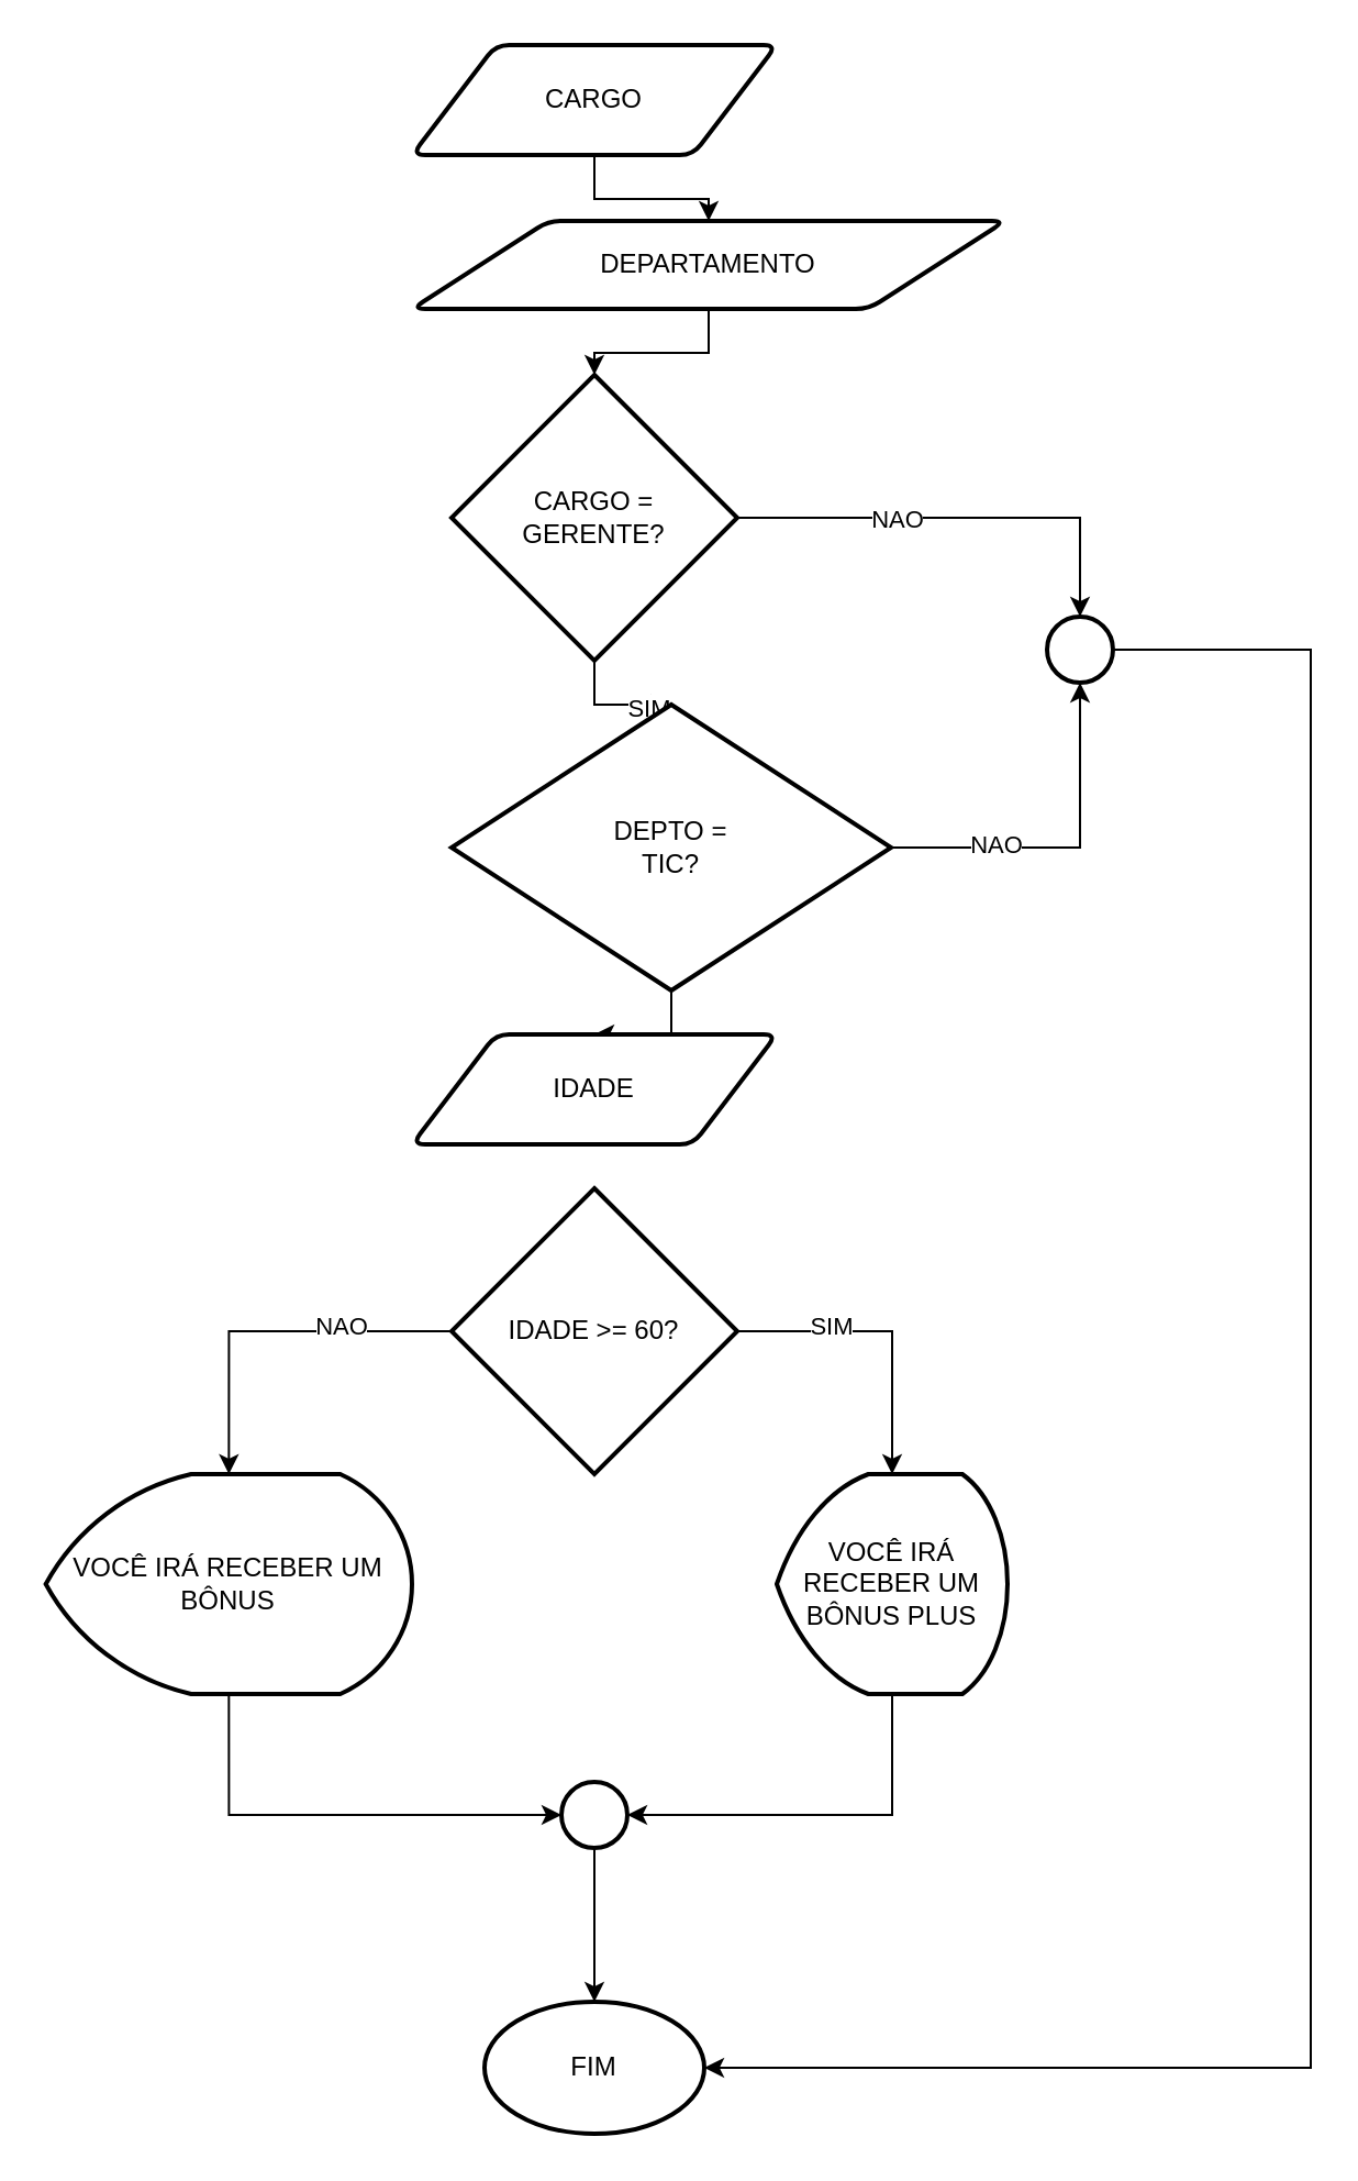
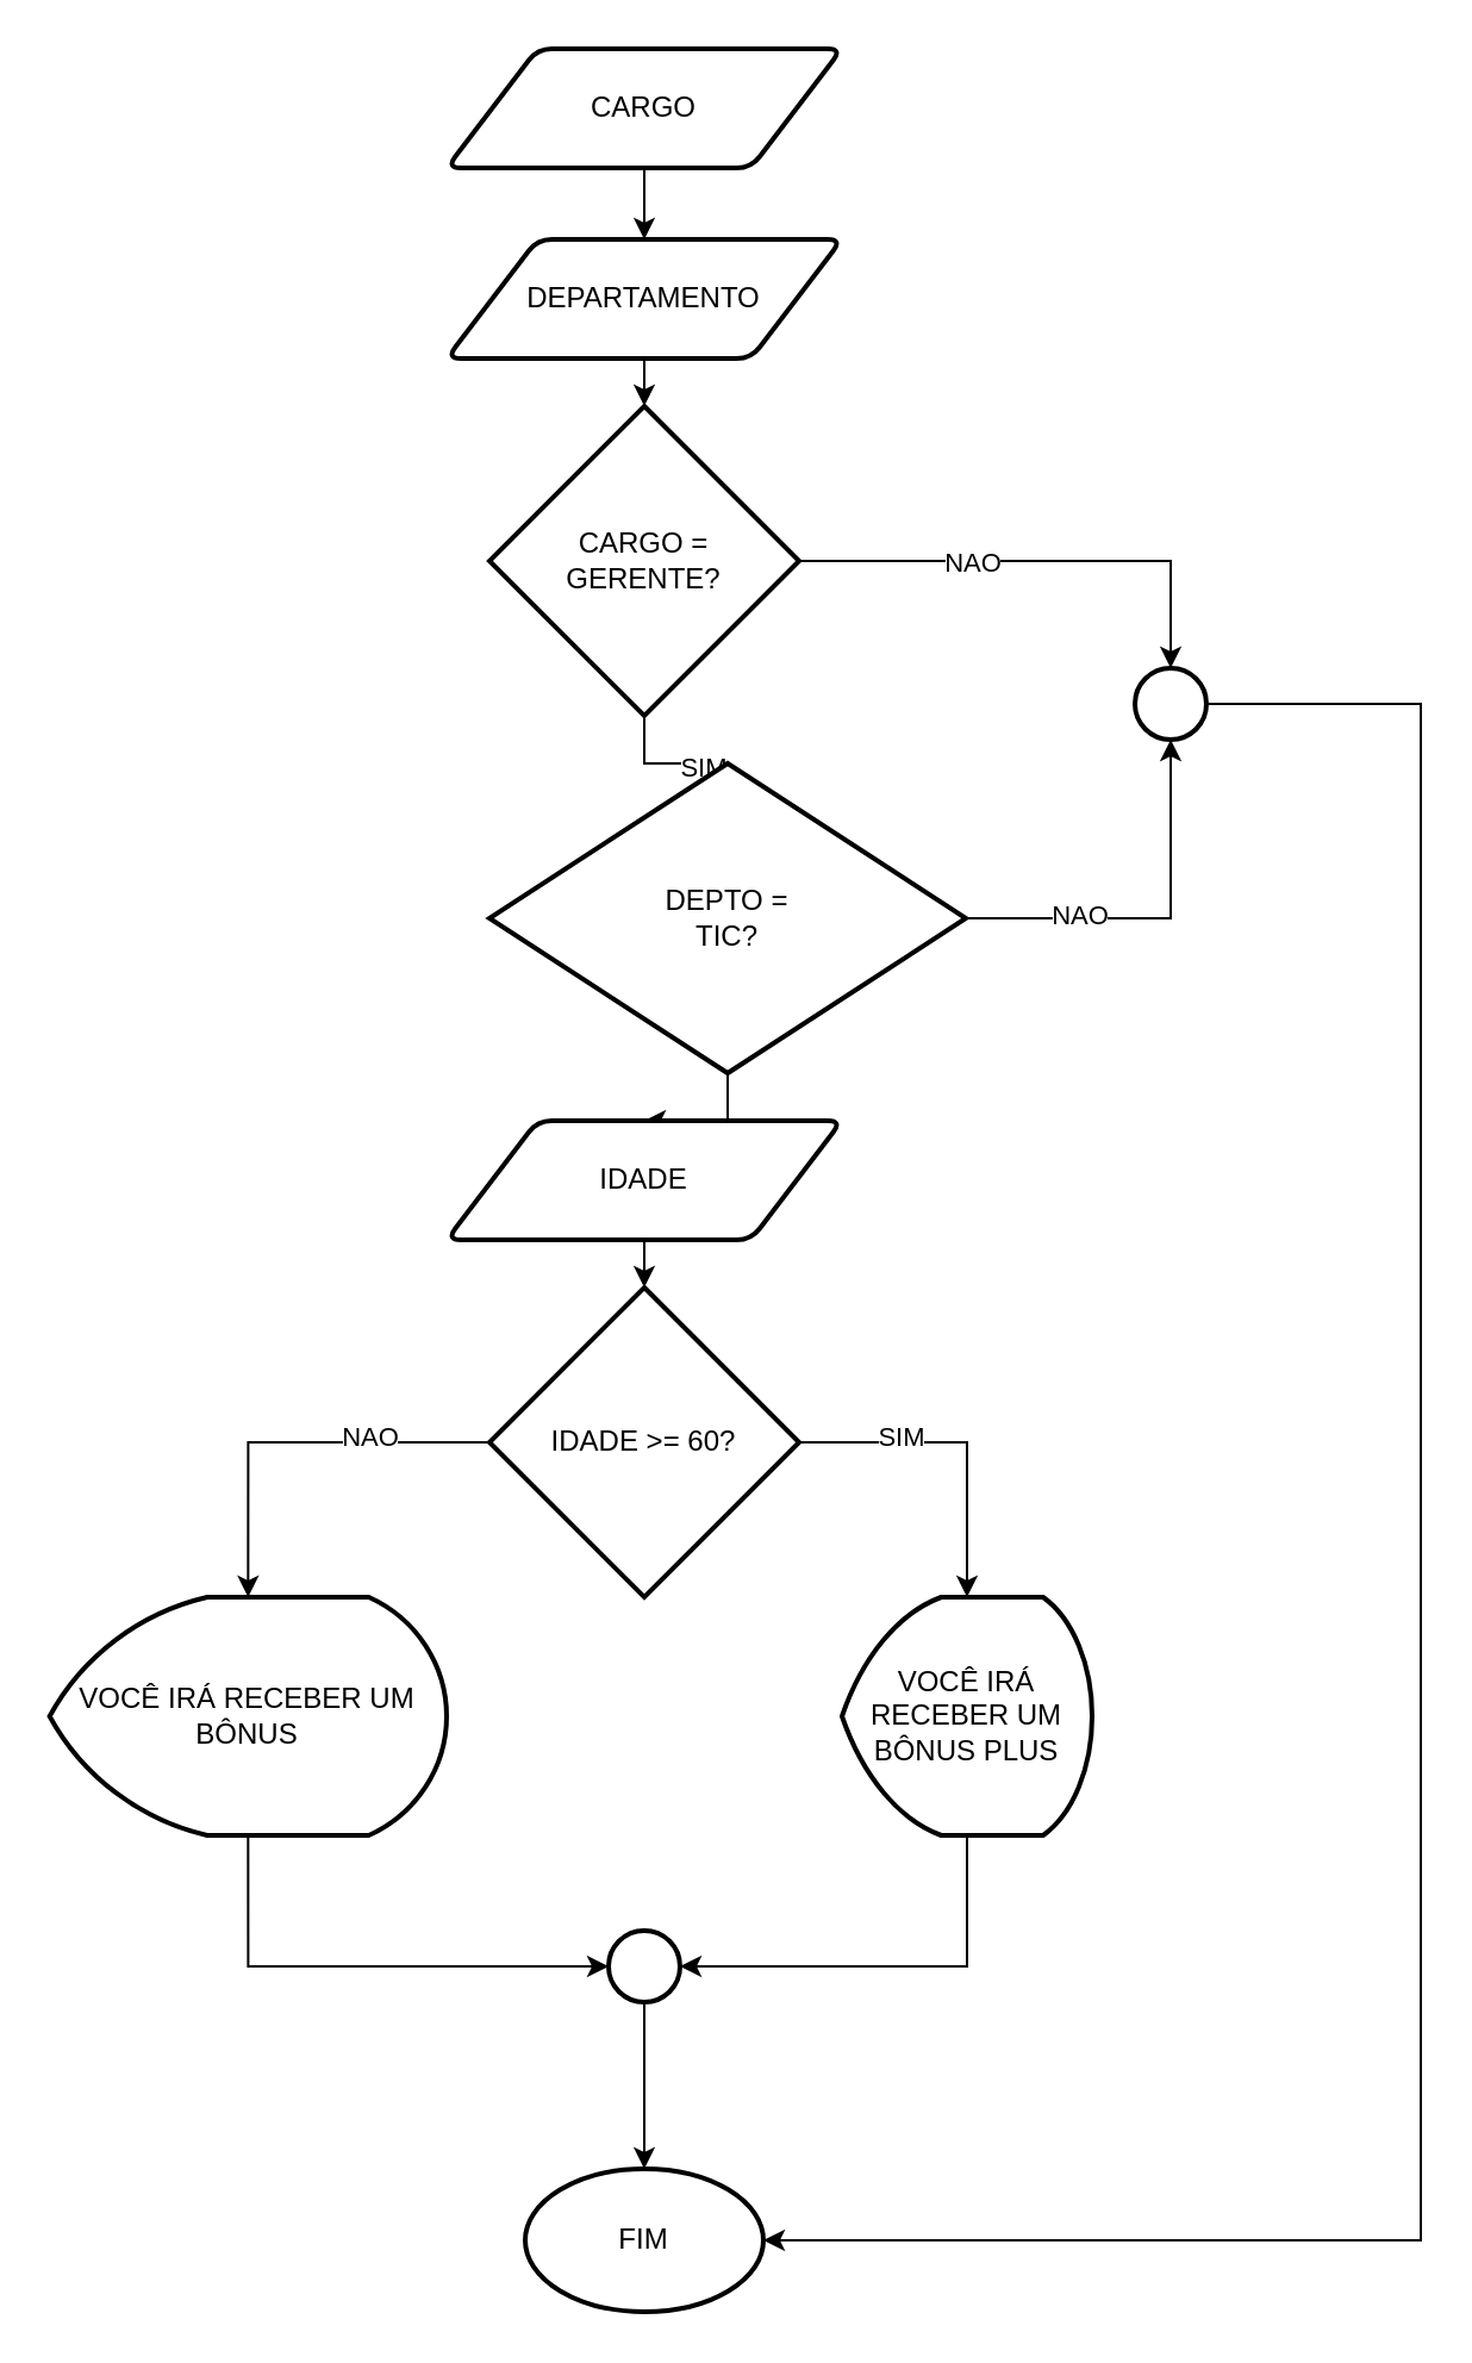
  <mxCell id="0" />
  <mxCell id="1" parent="0" />
  <mxCell id="2" value="&lt;font style=&quot;vertical-align: inherit;&quot;&gt;&lt;font style=&quot;vertical-align: inherit;&quot;&gt;FIM&lt;/font&gt;&lt;/font&gt;" style="strokeWidth=2;html=1;shape=mxgraph.flowchart.start_1;whiteSpace=wrap;" vertex="1" parent="1"><mxGeometry x="220" y="910" width="100" height="60" as="geometry" /></mxCell>
  <mxCell id="3" style="edgeStyle=orthogonalEdgeStyle;rounded=0;orthogonalLoop=1;jettySize=auto;html=1;exitX=0.5;exitY=1;exitDx=0;exitDy=0;entryX=0.5;entryY=0;entryDx=0;entryDy=0;" edge="1" parent="1" source="4" target="6"><mxGeometry relative="1" as="geometry" /></mxCell>
  <mxCell id="4" value="&lt;font style=&quot;vertical-align: inherit;&quot;&gt;&lt;font style=&quot;vertical-align: inherit;&quot;&gt;CARGO&lt;/font&gt;&lt;/font&gt;" style="shape=parallelogram;html=1;strokeWidth=2;perimeter=parallelogramPerimeter;whiteSpace=wrap;rounded=1;arcSize=12;size=0.23;" vertex="1" parent="1"><mxGeometry x="187" y="20" width="166" height="50" as="geometry" /></mxCell>
  <mxCell id="5" style="edgeStyle=orthogonalEdgeStyle;rounded=0;orthogonalLoop=1;jettySize=auto;html=1;exitX=0.5;exitY=1;exitDx=0;exitDy=0;" edge="1" parent="1" source="6" target="9"><mxGeometry relative="1" as="geometry" /></mxCell>
- <mxCell id="6" value="&lt;font style=&quot;vertical-align: inherit;&quot;&gt;&lt;font style=&quot;vertical-align: inherit;&quot;&gt;DEPARTAMENTO&lt;/font&gt;&lt;/font&gt;" style="shape=parallelogram;html=1;strokeWidth=2;perimeter=parallelogramPerimeter;whiteSpace=wrap;rounded=1;arcSize=12;size=0.23;" vertex="1" parent="1"><mxGeometry x="187" y="100" width="270" height="40" as="geometry" /></mxCell>
+ <mxCell id="6" value="&lt;font style=&quot;vertical-align: inherit;&quot;&gt;&lt;font style=&quot;vertical-align: inherit;&quot;&gt;DEPARTAMENTO&lt;/font&gt;&lt;/font&gt;" style="shape=parallelogram;html=1;strokeWidth=2;perimeter=parallelogramPerimeter;whiteSpace=wrap;rounded=1;arcSize=12;size=0.23;" vertex="1" parent="1"><mxGeometry x="187" y="100" width="166" height="50" as="geometry" /></mxCell>
  <mxCell id="7" style="edgeStyle=orthogonalEdgeStyle;rounded=0;orthogonalLoop=1;jettySize=auto;html=1;exitX=0.5;exitY=1;exitDx=0;exitDy=0;exitPerimeter=0;" edge="1" parent="1" source="9" target="12"><mxGeometry relative="1" as="geometry" /></mxCell>
  <mxCell id="8" value="&lt;font style=&quot;vertical-align: inherit;&quot;&gt;&lt;font style=&quot;vertical-align: inherit;&quot;&gt;SIM&lt;/font&gt;&lt;/font&gt;" style="edgeLabel;html=1;align=center;verticalAlign=middle;resizable=0;points=[];" vertex="1" connectable="0" parent="7"><mxGeometry x="0.609" y="-1" relative="1" as="geometry"><mxPoint as="offset" /></mxGeometry></mxCell>
  <mxCell id="9" value="&lt;font style=&quot;vertical-align: inherit;&quot;&gt;&lt;font style=&quot;vertical-align: inherit;&quot;&gt;CARGO =&lt;/font&gt;&lt;/font&gt;&lt;div&gt;&lt;font style=&quot;vertical-align: inherit;&quot;&gt;&lt;font style=&quot;vertical-align: inherit;&quot;&gt;&lt;font style=&quot;vertical-align: inherit;&quot;&gt;&lt;font style=&quot;vertical-align: inherit;&quot;&gt;GERENTE?&lt;/font&gt;&lt;/font&gt;&lt;/font&gt;&lt;/font&gt;&lt;/div&gt;" style="strokeWidth=2;html=1;shape=mxgraph.flowchart.decision;whiteSpace=wrap;" vertex="1" parent="1"><mxGeometry x="205" y="170" width="130" height="130" as="geometry" /></mxCell>
  <mxCell id="10" style="edgeStyle=orthogonalEdgeStyle;rounded=0;orthogonalLoop=1;jettySize=auto;html=1;exitX=0.5;exitY=1;exitDx=0;exitDy=0;exitPerimeter=0;" edge="1" parent="1" source="12" target="13"><mxGeometry relative="1" as="geometry" /></mxCell>
  <mxCell id="11" value="&lt;font style=&quot;vertical-align: inherit;&quot;&gt;&lt;font style=&quot;vertical-align: inherit;&quot;&gt;SIM&lt;/font&gt;&lt;/font&gt;" style="edgeLabel;html=1;align=center;verticalAlign=middle;resizable=0;points=[];" vertex="1" connectable="0" parent="10"><mxGeometry x="0.147" y="2" relative="1" as="geometry"><mxPoint as="offset" /></mxGeometry></mxCell>
  <mxCell id="12" value="&lt;font style=&quot;vertical-align: inherit;&quot;&gt;&lt;font style=&quot;vertical-align: inherit;&quot;&gt;DEPTO =&lt;/font&gt;&lt;/font&gt;&lt;div&gt;&lt;font style=&quot;vertical-align: inherit;&quot;&gt;&lt;font style=&quot;vertical-align: inherit;&quot;&gt;TIC?&lt;/font&gt;&lt;/font&gt;&lt;/div&gt;" style="strokeWidth=2;html=1;shape=mxgraph.flowchart.decision;whiteSpace=wrap;" vertex="1" parent="1"><mxGeometry x="205" y="320" width="200" height="130" as="geometry" /></mxCell>
  <mxCell id="13" value="&lt;font style=&quot;vertical-align: inherit;&quot;&gt;&lt;font style=&quot;vertical-align: inherit;&quot;&gt;&lt;font style=&quot;vertical-align: inherit;&quot;&gt;&lt;font style=&quot;vertical-align: inherit;&quot;&gt;IDADE&lt;/font&gt;&lt;/font&gt;&lt;/font&gt;&lt;/font&gt;" style="shape=parallelogram;html=1;strokeWidth=2;perimeter=parallelogramPerimeter;whiteSpace=wrap;rounded=1;arcSize=12;size=0.23;" vertex="1" parent="1"><mxGeometry x="187" y="470" width="166" height="50" as="geometry" /></mxCell>
  <mxCell id="14" value="&lt;font style=&quot;vertical-align: inherit;&quot;&gt;&lt;font style=&quot;vertical-align: inherit;&quot;&gt;IDADE &amp;gt;= 60?&lt;/font&gt;&lt;/font&gt;" style="strokeWidth=2;html=1;shape=mxgraph.flowchart.decision;whiteSpace=wrap;" vertex="1" parent="1"><mxGeometry x="205" y="540" width="130" height="130" as="geometry" /></mxCell>
+ <mxCell id="15" style="edgeStyle=orthogonalEdgeStyle;rounded=0;orthogonalLoop=1;jettySize=auto;html=1;exitX=0.5;exitY=1;exitDx=0;exitDy=0;entryX=0.5;entryY=0;entryDx=0;entryDy=0;entryPerimeter=0;" edge="1" parent="1" source="13" target="14"><mxGeometry relative="1" as="geometry" /></mxCell>
  <mxCell id="16" value="" style="strokeWidth=2;html=1;shape=mxgraph.flowchart.start_2;whiteSpace=wrap;" vertex="1" parent="1"><mxGeometry x="255" y="810" width="30" height="30" as="geometry" /></mxCell>
  <mxCell id="17" value="" style="strokeWidth=2;html=1;shape=mxgraph.flowchart.start_2;whiteSpace=wrap;" vertex="1" parent="1"><mxGeometry x="476" y="280" width="30" height="30" as="geometry" /></mxCell>
  <mxCell id="18" style="edgeStyle=orthogonalEdgeStyle;rounded=0;orthogonalLoop=1;jettySize=auto;html=1;exitX=1;exitY=0.5;exitDx=0;exitDy=0;exitPerimeter=0;entryX=0.5;entryY=0;entryDx=0;entryDy=0;entryPerimeter=0;" edge="1" parent="1" source="9" target="17"><mxGeometry relative="1" as="geometry" /></mxCell>
  <mxCell id="19" value="&lt;font style=&quot;vertical-align: inherit;&quot;&gt;&lt;font style=&quot;vertical-align: inherit;&quot;&gt;NAO&lt;/font&gt;&lt;/font&gt;" style="edgeLabel;html=1;align=center;verticalAlign=middle;resizable=0;points=[];" vertex="1" connectable="0" parent="18"><mxGeometry x="-0.284" relative="1" as="geometry"><mxPoint as="offset" /></mxGeometry></mxCell>
  <mxCell id="20" style="edgeStyle=orthogonalEdgeStyle;rounded=0;orthogonalLoop=1;jettySize=auto;html=1;exitX=1;exitY=0.5;exitDx=0;exitDy=0;exitPerimeter=0;entryX=0.5;entryY=1;entryDx=0;entryDy=0;entryPerimeter=0;" edge="1" parent="1" source="12" target="17"><mxGeometry relative="1" as="geometry" /></mxCell>
  <mxCell id="21" value="&lt;font style=&quot;vertical-align: inherit;&quot;&gt;&lt;font style=&quot;vertical-align: inherit;&quot;&gt;NAO&lt;/font&gt;&lt;/font&gt;" style="edgeLabel;html=1;align=center;verticalAlign=middle;resizable=0;points=[];" vertex="1" connectable="0" parent="20"><mxGeometry x="-0.411" y="2" relative="1" as="geometry"><mxPoint as="offset" /></mxGeometry></mxCell>
  <mxCell id="22" style="edgeStyle=orthogonalEdgeStyle;rounded=0;orthogonalLoop=1;jettySize=auto;html=1;exitX=1;exitY=0.5;exitDx=0;exitDy=0;exitPerimeter=0;entryX=1;entryY=0.5;entryDx=0;entryDy=0;entryPerimeter=0;" edge="1" parent="1" source="17" target="2"><mxGeometry relative="1" as="geometry"><Array as="points"><mxPoint x="596" y="295" /><mxPoint x="596" y="940" /></Array></mxGeometry></mxCell>
  <mxCell id="23" value="&lt;font style=&quot;vertical-align: inherit;&quot;&gt;&lt;font style=&quot;vertical-align: inherit;&quot;&gt;VOCÊ IRÁ RECEBER UM BÔNUS PLUS&lt;/font&gt;&lt;/font&gt;" style="strokeWidth=2;html=1;shape=mxgraph.flowchart.display;whiteSpace=wrap;" vertex="1" parent="1"><mxGeometry x="353" y="670" width="105" height="100" as="geometry" /></mxCell>
  <mxCell id="24" value="&lt;font style=&quot;vertical-align: inherit;&quot;&gt;&lt;font style=&quot;vertical-align: inherit;&quot;&gt;VOCÊ IRÁ RECEBER UM BÔNUS&lt;/font&gt;&lt;/font&gt;" style="strokeWidth=2;html=1;shape=mxgraph.flowchart.display;whiteSpace=wrap;" vertex="1" parent="1"><mxGeometry x="20.33" y="670" width="166.67" height="100" as="geometry" /></mxCell>
  <mxCell id="25" style="edgeStyle=orthogonalEdgeStyle;rounded=0;orthogonalLoop=1;jettySize=auto;html=1;exitX=0.5;exitY=1;exitDx=0;exitDy=0;exitPerimeter=0;entryX=1;entryY=0.5;entryDx=0;entryDy=0;entryPerimeter=0;" edge="1" parent="1" source="23" target="16"><mxGeometry relative="1" as="geometry" /></mxCell>
  <mxCell id="26" style="edgeStyle=orthogonalEdgeStyle;rounded=0;orthogonalLoop=1;jettySize=auto;html=1;exitX=0.5;exitY=1;exitDx=0;exitDy=0;exitPerimeter=0;entryX=0;entryY=0.5;entryDx=0;entryDy=0;entryPerimeter=0;" edge="1" parent="1" source="24" target="16"><mxGeometry relative="1" as="geometry" /></mxCell>
  <mxCell id="27" style="edgeStyle=orthogonalEdgeStyle;rounded=0;orthogonalLoop=1;jettySize=auto;html=1;exitX=0.5;exitY=1;exitDx=0;exitDy=0;exitPerimeter=0;entryX=0.5;entryY=0;entryDx=0;entryDy=0;entryPerimeter=0;" edge="1" parent="1" source="16" target="2"><mxGeometry relative="1" as="geometry" /></mxCell>
  <mxCell id="28" style="edgeStyle=orthogonalEdgeStyle;rounded=0;orthogonalLoop=1;jettySize=auto;html=1;exitX=1;exitY=0.5;exitDx=0;exitDy=0;exitPerimeter=0;entryX=0.5;entryY=0;entryDx=0;entryDy=0;entryPerimeter=0;" edge="1" parent="1" source="14" target="23"><mxGeometry relative="1" as="geometry" /></mxCell>
  <mxCell id="29" value="&lt;font style=&quot;vertical-align: inherit;&quot;&gt;&lt;font style=&quot;vertical-align: inherit;&quot;&gt;SIM&lt;/font&gt;&lt;/font&gt;" style="edgeLabel;html=1;align=center;verticalAlign=middle;resizable=0;points=[];" vertex="1" connectable="0" parent="28"><mxGeometry x="-0.36" y="3" relative="1" as="geometry"><mxPoint x="-1" as="offset" /></mxGeometry></mxCell>
  <mxCell id="30" style="edgeStyle=orthogonalEdgeStyle;rounded=0;orthogonalLoop=1;jettySize=auto;html=1;exitX=0;exitY=0.5;exitDx=0;exitDy=0;exitPerimeter=0;entryX=0.5;entryY=0;entryDx=0;entryDy=0;entryPerimeter=0;" edge="1" parent="1" source="14" target="24"><mxGeometry relative="1" as="geometry" /></mxCell>
  <mxCell id="31" value="&lt;font style=&quot;vertical-align: inherit;&quot;&gt;&lt;font style=&quot;vertical-align: inherit;&quot;&gt;NAO&lt;/font&gt;&lt;/font&gt;" style="edgeLabel;html=1;align=center;verticalAlign=middle;resizable=0;points=[];" vertex="1" connectable="0" parent="30"><mxGeometry x="-0.39" y="-3" relative="1" as="geometry"><mxPoint as="offset" /></mxGeometry></mxCell>
